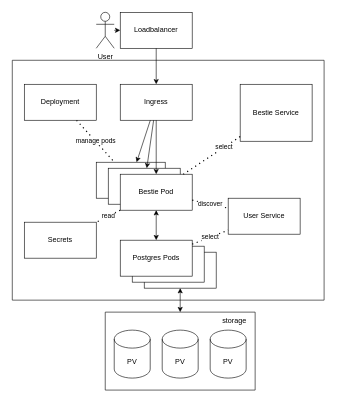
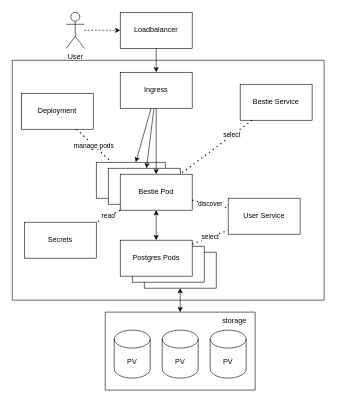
  <mxCell id="0" />
  <mxCell id="1" parent="0" />
  <mxCell id="2" value="" style="swimlane;startSize=0;" vertex="1" parent="1"><mxGeometry x="20" y="100" width="520" height="400" as="geometry" /></mxCell>
  <mxCell id="3" value="Bestie Pod" style="rounded=0;whiteSpace=wrap;html=1;" vertex="1" parent="2"><mxGeometry x="140" y="170" width="115" height="60" as="geometry" /></mxCell>
  <mxCell id="4" value="Bestie Pod" style="rounded=0;whiteSpace=wrap;html=1;" vertex="1" parent="2"><mxGeometry x="160" y="180" width="120" height="60" as="geometry" /></mxCell>
  <mxCell id="5" value="Bestie Pod" style="rounded=0;whiteSpace=wrap;html=1;" vertex="1" parent="2"><mxGeometry x="180" y="190" width="120" height="60" as="geometry" /></mxCell>
  <mxCell id="6" value="manage pods" style="endArrow=none;dashed=1;html=1;dashPattern=1 3;strokeWidth=2;rounded=0;" edge="1" parent="2" source="14" target="3"><mxGeometry width="50" height="50" relative="1" as="geometry"><mxPoint x="320" y="250" as="sourcePoint" /><mxPoint x="370" y="200" as="targetPoint" /></mxGeometry></mxCell>
- <mxCell id="7" value="Ingress" style="rounded=0;whiteSpace=wrap;html=1;" vertex="1" parent="2"><mxGeometry x="180" y="40" width="120" height="60" as="geometry" /></mxCell>
+ <mxCell id="7" value="Ingress" style="rounded=0;whiteSpace=wrap;html=1;" vertex="1" parent="2"><mxGeometry x="180" y="20" width="120" height="60" as="geometry" /></mxCell>
  <mxCell id="8" value="" style="endArrow=classic;html=1;rounded=0;" edge="1" parent="2" source="7" target="3"><mxGeometry width="50" height="50" relative="1" as="geometry"><mxPoint x="320" y="270" as="sourcePoint" /><mxPoint x="370" y="220" as="targetPoint" /></mxGeometry></mxCell>
  <mxCell id="9" value="" style="endArrow=classic;html=1;rounded=0;" edge="1" parent="2" source="7" target="4"><mxGeometry width="50" height="50" relative="1" as="geometry"><mxPoint x="320" y="270" as="sourcePoint" /><mxPoint x="370" y="220" as="targetPoint" /></mxGeometry></mxCell>
  <mxCell id="10" value="" style="endArrow=classic;html=1;rounded=0;" edge="1" parent="2" source="7" target="5"><mxGeometry width="50" height="50" relative="1" as="geometry"><mxPoint x="320" y="270" as="sourcePoint" /><mxPoint x="370" y="220" as="targetPoint" /></mxGeometry></mxCell>
- <mxCell id="11" value="Bestie Service" style="rounded=0;whiteSpace=wrap;html=1;" vertex="1" parent="2"><mxGeometry x="380" y="40" width="120" height="95" as="geometry" /></mxCell>
+ <mxCell id="11" value="Bestie Service" style="rounded=0;whiteSpace=wrap;html=1;" vertex="1" parent="2"><mxGeometry x="380" y="40" width="120" height="60" as="geometry" /></mxCell>
  <mxCell id="12" value="" style="endArrow=none;dashed=1;html=1;dashPattern=1 3;strokeWidth=2;rounded=0;" edge="1" parent="2" source="11" target="5"><mxGeometry width="50" height="50" relative="1" as="geometry"><mxPoint x="310" y="270" as="sourcePoint" /><mxPoint x="360" y="220" as="targetPoint" /></mxGeometry></mxCell>
  <mxCell id="13" value="select" style="edgeLabel;html=1;align=center;verticalAlign=middle;resizable=0;points=[];" vertex="1" connectable="0" parent="12"><mxGeometry x="-0.445" y="-1" relative="1" as="geometry"><mxPoint as="offset" /></mxGeometry></mxCell>
- <mxCell id="14" value="Deployment" style="rounded=0;whiteSpace=wrap;html=1;" vertex="1" parent="2"><mxGeometry x="20" y="40" width="120" height="60" as="geometry" /></mxCell>
+ <mxCell id="14" value="Deployment" style="rounded=0;whiteSpace=wrap;html=1;" vertex="1" parent="2"><mxGeometry x="15" y="55" width="120" height="60" as="geometry" /></mxCell>
  <mxCell id="15" value="User Service" style="rounded=0;whiteSpace=wrap;html=1;" vertex="1" parent="2"><mxGeometry x="360" y="230" width="120" height="60" as="geometry" /></mxCell>
  <mxCell id="16" value="" style="rounded=0;whiteSpace=wrap;html=1;" vertex="1" parent="2"><mxGeometry x="220" y="320" width="120" height="60" as="geometry" /></mxCell>
  <mxCell id="17" value="" style="rounded=0;whiteSpace=wrap;html=1;" vertex="1" parent="2"><mxGeometry x="200" y="310" width="120" height="60" as="geometry" /></mxCell>
  <mxCell id="18" value="Postgres Pods" style="rounded=0;whiteSpace=wrap;html=1;" vertex="1" parent="2"><mxGeometry x="180" y="300" width="120" height="60" as="geometry" /></mxCell>
  <mxCell id="19" value="" style="endArrow=classic;startArrow=classic;html=1;rounded=0;" edge="1" parent="2" source="5" target="18"><mxGeometry width="50" height="50" relative="1" as="geometry"><mxPoint x="290" y="210" as="sourcePoint" /><mxPoint x="340" y="160" as="targetPoint" /></mxGeometry></mxCell>
  <mxCell id="20" value="" style="endArrow=classic;startArrow=classic;html=1;rounded=0;" edge="1" parent="2" source="21" target="16"><mxGeometry width="50" height="50" relative="1" as="geometry"><mxPoint x="180" y="200" as="sourcePoint" /><mxPoint x="230" y="150" as="targetPoint" /></mxGeometry></mxCell>
  <mxCell id="21" value="" style="swimlane;startSize=0;" vertex="1" parent="2"><mxGeometry x="155" y="420" width="250" height="130" as="geometry" /></mxCell>
  <mxCell id="22" value="storage" style="text;html=1;align=center;verticalAlign=middle;resizable=0;points=[];autosize=1;strokeColor=none;fillColor=none;" vertex="1" parent="21"><mxGeometry x="185" y="5" width="60" height="20" as="geometry" /></mxCell>
  <mxCell id="23" value="PV" style="shape=cylinder3;whiteSpace=wrap;html=1;boundedLbl=1;backgroundOutline=1;size=15;" vertex="1" parent="21"><mxGeometry x="175" y="30" width="60" height="80" as="geometry" /></mxCell>
  <mxCell id="24" value="PV" style="shape=cylinder3;whiteSpace=wrap;html=1;boundedLbl=1;backgroundOutline=1;size=15;" vertex="1" parent="21"><mxGeometry x="95" y="30" width="60" height="80" as="geometry" /></mxCell>
  <mxCell id="25" value="PV" style="shape=cylinder3;whiteSpace=wrap;html=1;boundedLbl=1;backgroundOutline=1;size=15;" vertex="1" parent="21"><mxGeometry x="15" y="30" width="60" height="80" as="geometry" /></mxCell>
  <mxCell id="26" value="discover" style="endArrow=none;dashed=1;html=1;dashPattern=1 3;strokeWidth=2;rounded=0;" edge="1" parent="2" source="5" target="15"><mxGeometry width="50" height="50" relative="1" as="geometry"><mxPoint x="320" y="210" as="sourcePoint" /><mxPoint x="370" y="160" as="targetPoint" /></mxGeometry></mxCell>
  <mxCell id="27" value="select" style="endArrow=none;dashed=1;html=1;dashPattern=1 3;strokeWidth=2;rounded=0;" edge="1" parent="2" source="18" target="15"><mxGeometry width="50" height="50" relative="1" as="geometry"><mxPoint x="320" y="210" as="sourcePoint" /><mxPoint x="370" y="160" as="targetPoint" /></mxGeometry></mxCell>
  <mxCell id="28" value="Secrets" style="rounded=0;whiteSpace=wrap;html=1;" vertex="1" parent="2"><mxGeometry x="20" y="270" width="120" height="60" as="geometry" /></mxCell>
  <mxCell id="29" value="read" style="endArrow=none;dashed=1;html=1;dashPattern=1 3;strokeWidth=2;rounded=0;" edge="1" parent="2" source="5" target="28"><mxGeometry width="50" height="50" relative="1" as="geometry"><mxPoint x="320" y="210" as="sourcePoint" /><mxPoint x="370" y="160" as="targetPoint" /></mxGeometry></mxCell>
- <mxCell id="30" value="User" style="shape=umlActor;verticalLabelPosition=bottom;verticalAlign=top;html=1;outlineConnect=0;" vertex="1" parent="1"><mxGeometry x="160" y="20" width="30" height="60" as="geometry" /></mxCell>
+ <mxCell id="30" value="User" style="shape=umlActor;verticalLabelPosition=bottom;verticalAlign=top;html=1;outlineConnect=0;" vertex="1" parent="1"><mxGeometry x="110" y="20" width="30" height="60" as="geometry" /></mxCell>
  <mxCell id="31" value="" style="endArrow=classic;html=1;rounded=0;dashed=1;" edge="1" parent="1" source="30" target="32"><mxGeometry width="50" height="50" relative="1" as="geometry"><mxPoint x="270" y="-50" as="sourcePoint" /><mxPoint x="387.5" y="390" as="targetPoint" /></mxGeometry></mxCell>
  <mxCell id="32" value="Loadbalancer" style="rounded=0;whiteSpace=wrap;html=1;" vertex="1" parent="1"><mxGeometry x="200" y="20" width="120" height="60" as="geometry" /></mxCell>
  <mxCell id="33" value="" style="endArrow=classic;html=1;rounded=0;" edge="1" parent="1" source="32" target="7"><mxGeometry width="50" height="50" relative="1" as="geometry"><mxPoint x="340" y="420" as="sourcePoint" /><mxPoint x="390" y="370" as="targetPoint" /></mxGeometry></mxCell>
